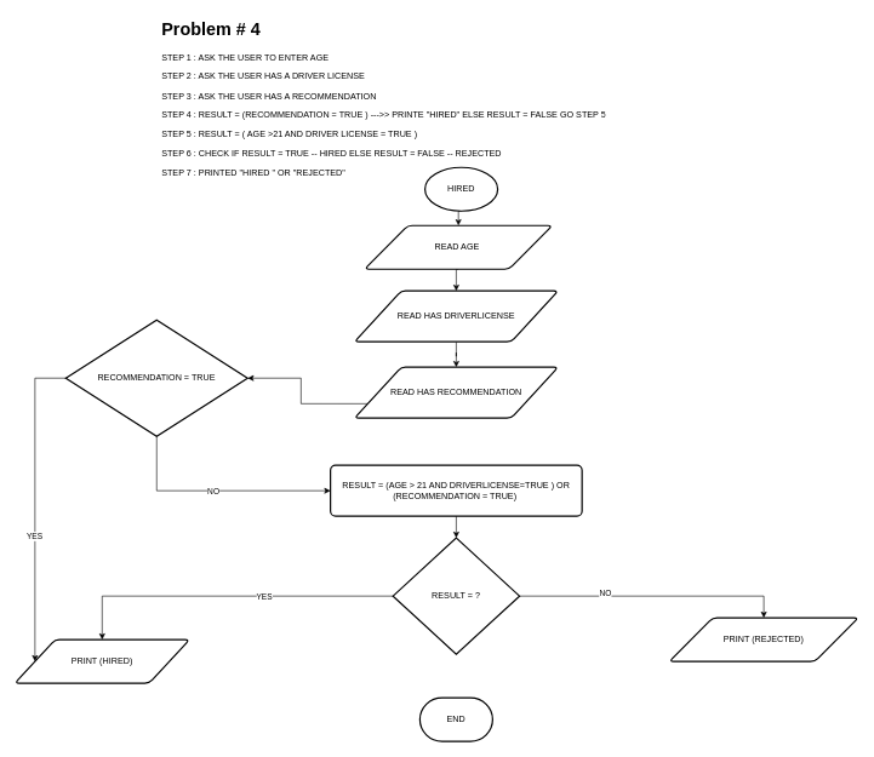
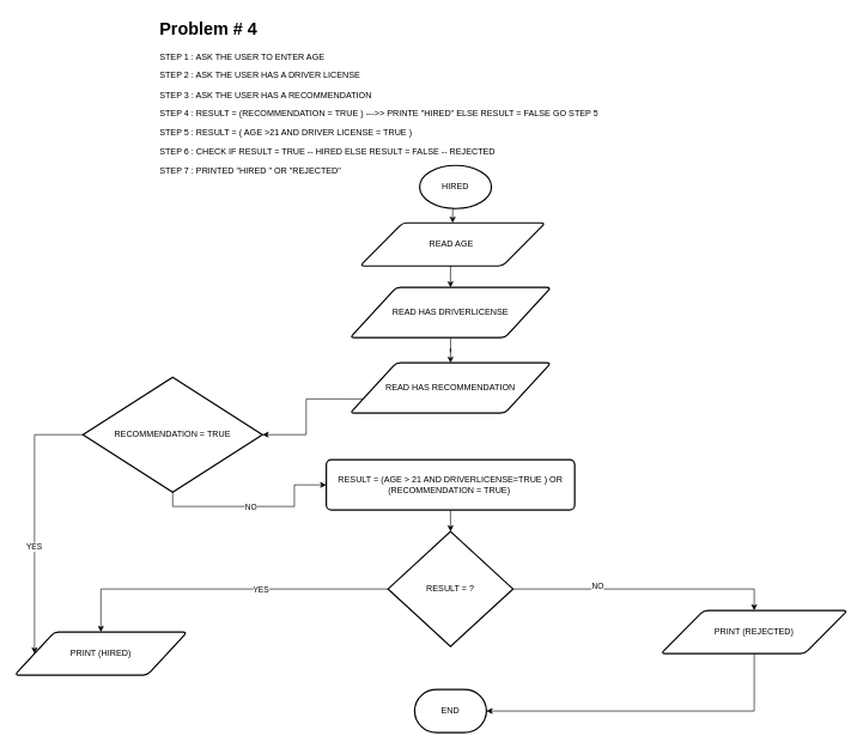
  <mxCell id="0" />
  <mxCell id="1" parent="0" />
  <mxCell id="2" value="&lt;h1 style=&quot;margin-top: 0px;&quot;&gt;Problem # 4&lt;/h1&gt;&lt;p&gt;STEP 1 : ASK THE USER TO ENTER AGE&amp;nbsp;&lt;/p&gt;&lt;p&gt;STEP 2 : ASK THE USER HAS A DRIVER LICENSE&lt;/p&gt;&lt;p&gt;STEP 3 : ASK THE USER HAS A RECOMMENDATION&lt;/p&gt;&lt;p&gt;STEP 4 : RESULT = (RECOMMENDATION = TRUE ) ---&amp;gt;&amp;gt; PRINTE &quot;HIRED&quot; ELSE RESULT = FALSE GO STEP 5&lt;/p&gt;&lt;p&gt;STEP 5 : RESULT = ( AGE &amp;gt;21 AND DRIVER LICENSE = TRUE )&amp;nbsp;&lt;/p&gt;&lt;p&gt;STEP 6 : CHECK IF RESULT = TRUE -- HIRED ELSE RESULT = FALSE -- REJECTED&lt;/p&gt;&lt;p&gt;STEP 7 : PRINTED &quot;HIRED &quot; OR &quot;REJECTED&quot;&amp;nbsp;&lt;/p&gt;" style="text;html=1;whiteSpace=wrap;overflow=hidden;rounded=0;" vertex="1" parent="1"><mxGeometry y="20" width="780" height="220" as="geometry" x="220" /></mxCell>
  <mxCell id="3" style="edgeStyle=orthogonalEdgeStyle;rounded=0;orthogonalLoop=1;jettySize=auto;html=1;exitX=0.5;exitY=1;exitDx=0;exitDy=0;exitPerimeter=0;entryX=0.5;entryY=0;entryDx=0;entryDy=0;" edge="1" parent="1" source="4" target="6"><mxGeometry relative="1" as="geometry" /></mxCell>
  <mxCell id="4" value="HIRED" style="strokeWidth=2;html=1;shape=mxgraph.flowchart.start_1;whiteSpace=wrap;" vertex="1" parent="1"><mxGeometry x="584" y="230" width="100" height="60" as="geometry" /></mxCell>
  <mxCell id="5" style="edgeStyle=orthogonalEdgeStyle;rounded=0;orthogonalLoop=1;jettySize=auto;html=1;exitX=0.5;exitY=1;exitDx=0;exitDy=0;entryX=0.5;entryY=0;entryDx=0;entryDy=0;" edge="1" parent="1" source="6" target="8"><mxGeometry relative="1" as="geometry" /></mxCell>
  <mxCell id="6" value="READ AGE&amp;nbsp;" style="shape=parallelogram;html=1;strokeWidth=2;perimeter=parallelogramPerimeter;whiteSpace=wrap;rounded=1;arcSize=12;size=0.23;" vertex="1" parent="1"><mxGeometry x="501" y="310" width="258" height="60" as="geometry" /></mxCell>
  <mxCell id="7" style="edgeStyle=orthogonalEdgeStyle;rounded=0;orthogonalLoop=1;jettySize=auto;html=1;exitX=0.5;exitY=1;exitDx=0;exitDy=0;" edge="1" parent="1" source="8" target="21"><mxGeometry relative="1" as="geometry" /></mxCell>
  <mxCell id="8" value="READ HAS DRIVERLICENSE" style="shape=parallelogram;html=1;strokeWidth=2;perimeter=parallelogramPerimeter;whiteSpace=wrap;rounded=1;arcSize=12;size=0.23;" vertex="1" parent="1"><mxGeometry x="487" y="400" width="280" height="70" as="geometry" /></mxCell>
  <mxCell id="9" value="RESULT = (AGE &amp;gt; 21 AND DRIVERLICENSE=TRUE ) OR (RECOMMENDATION = TRUE)&amp;nbsp;" style="rounded=1;whiteSpace=wrap;html=1;absoluteArcSize=1;arcSize=14;strokeWidth=2;" vertex="1" parent="1"><mxGeometry x="454" y="640" width="346" height="70" as="geometry" /></mxCell>
  <mxCell id="10" style="edgeStyle=orthogonalEdgeStyle;rounded=0;orthogonalLoop=1;jettySize=auto;html=1;exitX=1;exitY=0.5;exitDx=0;exitDy=0;exitPerimeter=0;entryX=0.5;entryY=0;entryDx=0;entryDy=0;" edge="1" parent="1" source="14" target="16"><mxGeometry relative="1" as="geometry" /></mxCell>
  <mxCell id="11" value="NO" style="edgeLabel;html=1;align=center;verticalAlign=middle;resizable=0;points=[];" vertex="1" connectable="0" parent="10"><mxGeometry x="-0.361" y="4" relative="1" as="geometry"><mxPoint as="offset" /></mxGeometry></mxCell>
  <mxCell id="12" style="edgeStyle=orthogonalEdgeStyle;rounded=0;orthogonalLoop=1;jettySize=auto;html=1;exitX=0;exitY=0.5;exitDx=0;exitDy=0;exitPerimeter=0;entryX=0.5;entryY=0;entryDx=0;entryDy=0;" edge="1" parent="1" source="14" target="15"><mxGeometry relative="1" as="geometry" /></mxCell>
  <mxCell id="13" value="YES" style="edgeLabel;html=1;align=center;verticalAlign=middle;resizable=0;points=[];" vertex="1" connectable="0" parent="12"><mxGeometry x="-0.225" relative="1" as="geometry"><mxPoint as="offset" /></mxGeometry></mxCell>
  <mxCell id="14" value="RESULT = ?" style="strokeWidth=2;html=1;shape=mxgraph.flowchart.decision;whiteSpace=wrap;" vertex="1" parent="1"><mxGeometry x="540" y="740" width="174" height="160" as="geometry" /></mxCell>
  <mxCell id="15" value="PRINT (HIRED)" style="shape=parallelogram;html=1;strokeWidth=2;perimeter=parallelogramPerimeter;whiteSpace=wrap;rounded=1;arcSize=12;size=0.23;" vertex="1" parent="1"><mxGeometry x="20" y="880" width="240" height="60" as="geometry" /></mxCell>
  <mxCell id="16" value="PRINT (REJECTED)" style="shape=parallelogram;html=1;strokeWidth=2;perimeter=parallelogramPerimeter;whiteSpace=wrap;rounded=1;arcSize=12;size=0.23;" vertex="1" parent="1"><mxGeometry x="920" y="850" width="260" height="60" as="geometry" /></mxCell>
  <mxCell id="17" value="END" style="strokeWidth=2;html=1;shape=mxgraph.flowchart.terminator;whiteSpace=wrap;" vertex="1" parent="1"><mxGeometry x="577" y="960" width="100" height="60" as="geometry" /></mxCell>
+ <mxCell id="18" style="edgeStyle=orthogonalEdgeStyle;rounded=0;orthogonalLoop=1;jettySize=auto;html=1;exitX=0.5;exitY=1;exitDx=0;exitDy=0;entryX=1;entryY=0.5;entryDx=0;entryDy=0;entryPerimeter=0;" edge="1" parent="1" source="16" target="17"><mxGeometry relative="1" as="geometry" /></mxCell>
  <mxCell id="19" style="edgeStyle=orthogonalEdgeStyle;rounded=0;orthogonalLoop=1;jettySize=auto;html=1;exitX=0.5;exitY=1;exitDx=0;exitDy=0;entryX=0.5;entryY=0;entryDx=0;entryDy=0;entryPerimeter=0;" edge="1" parent="1" source="9" target="14"><mxGeometry relative="1" as="geometry" /></mxCell>
  <mxCell id="20" style="edgeStyle=orthogonalEdgeStyle;rounded=0;orthogonalLoop=1;jettySize=auto;html=1;exitX=0;exitY=0.75;exitDx=0;exitDy=0;" edge="1" parent="1" source="21" target="26"><mxGeometry relative="1" as="geometry" /></mxCell>
  <mxCell id="21" value="READ HAS RECOMMENDATION" style="shape=parallelogram;html=1;strokeWidth=2;perimeter=parallelogramPerimeter;whiteSpace=wrap;rounded=1;arcSize=12;size=0.23;" vertex="1" parent="1"><mxGeometry x="487" y="505" width="280" height="70" as="geometry" /></mxCell>
  <mxCell id="22" style="edgeStyle=orthogonalEdgeStyle;rounded=0;orthogonalLoop=1;jettySize=auto;html=1;exitX=0;exitY=0.5;exitDx=0;exitDy=0;exitPerimeter=0;entryX=0;entryY=0.5;entryDx=0;entryDy=0;" edge="1" parent="1" source="26" target="15"><mxGeometry relative="1" as="geometry" /></mxCell>
  <mxCell id="23" value="YES" style="edgeLabel;html=1;align=center;verticalAlign=middle;resizable=0;points=[];" vertex="1" connectable="0" parent="22"><mxGeometry x="0.208" y="-1" relative="1" as="geometry"><mxPoint y="-1" as="offset" /></mxGeometry></mxCell>
  <mxCell id="24" style="edgeStyle=orthogonalEdgeStyle;rounded=0;orthogonalLoop=1;jettySize=auto;html=1;exitX=0.5;exitY=1;exitDx=0;exitDy=0;exitPerimeter=0;entryX=0;entryY=0.5;entryDx=0;entryDy=0;" edge="1" parent="1" source="26" target="9"><mxGeometry relative="1" as="geometry" /></mxCell>
  <mxCell id="25" value="NO" style="edgeLabel;html=1;align=center;verticalAlign=middle;resizable=0;points=[];" vertex="1" connectable="0" parent="24"><mxGeometry x="-0.033" relative="1" as="geometry"><mxPoint as="offset" /></mxGeometry></mxCell>
- <mxCell id="26" value="RECOMMENDATION = TRUE" style="strokeWidth=2;html=1;shape=mxgraph.flowchart.decision;whiteSpace=wrap;" vertex="1" parent="1"><mxGeometry x="90" y="440" width="250" height="160" as="geometry" /></mxCell>
+ <mxCell id="26" value="RECOMMENDATION = TRUE" style="strokeWidth=2;html=1;shape=mxgraph.flowchart.decision;whiteSpace=wrap;" vertex="1" parent="1"><mxGeometry x="115" y="525" width="250" height="160" as="geometry" /></mxCell>
